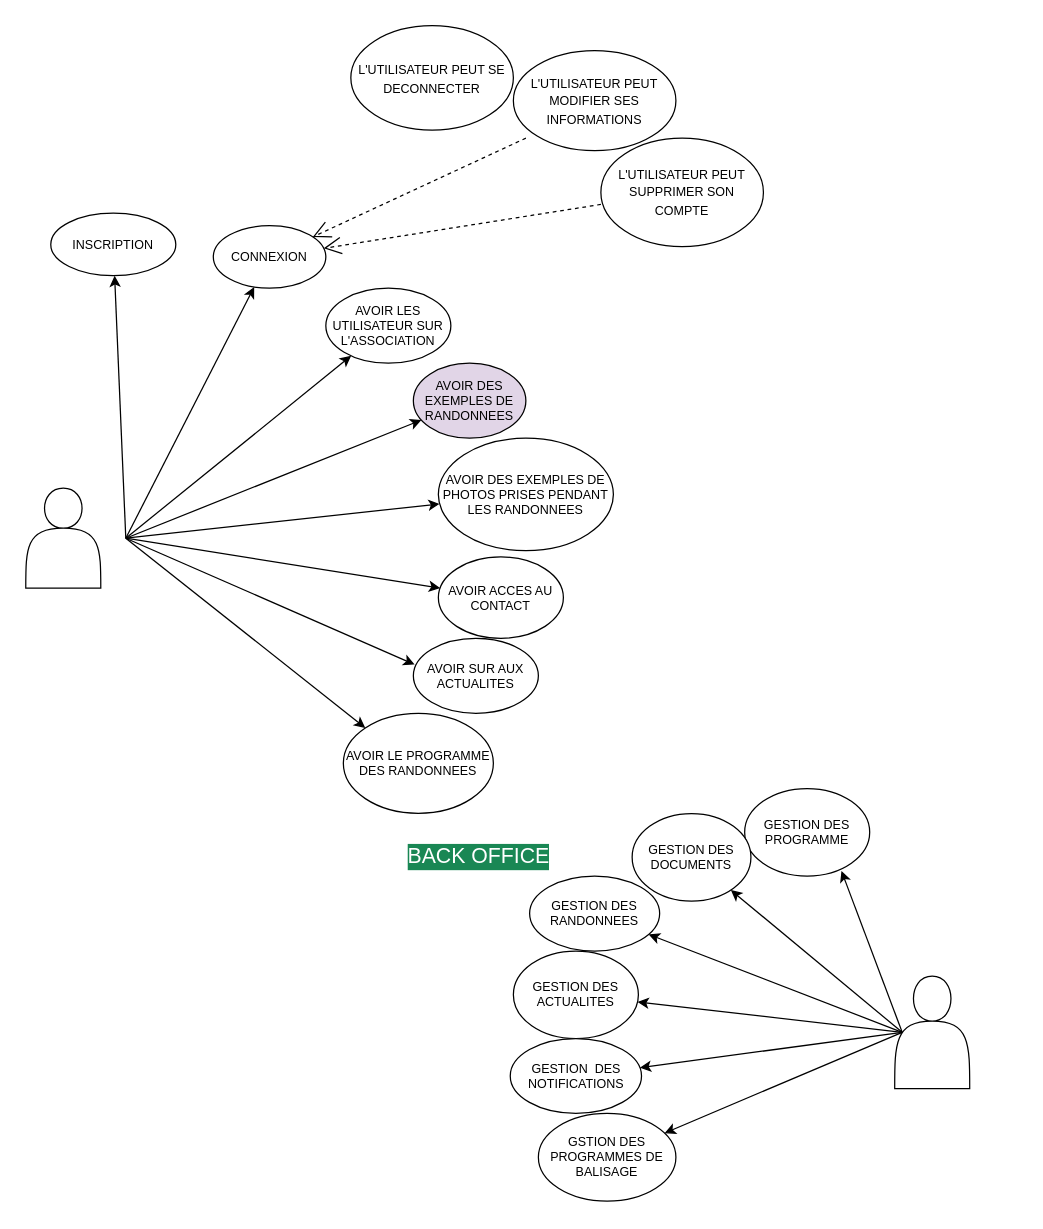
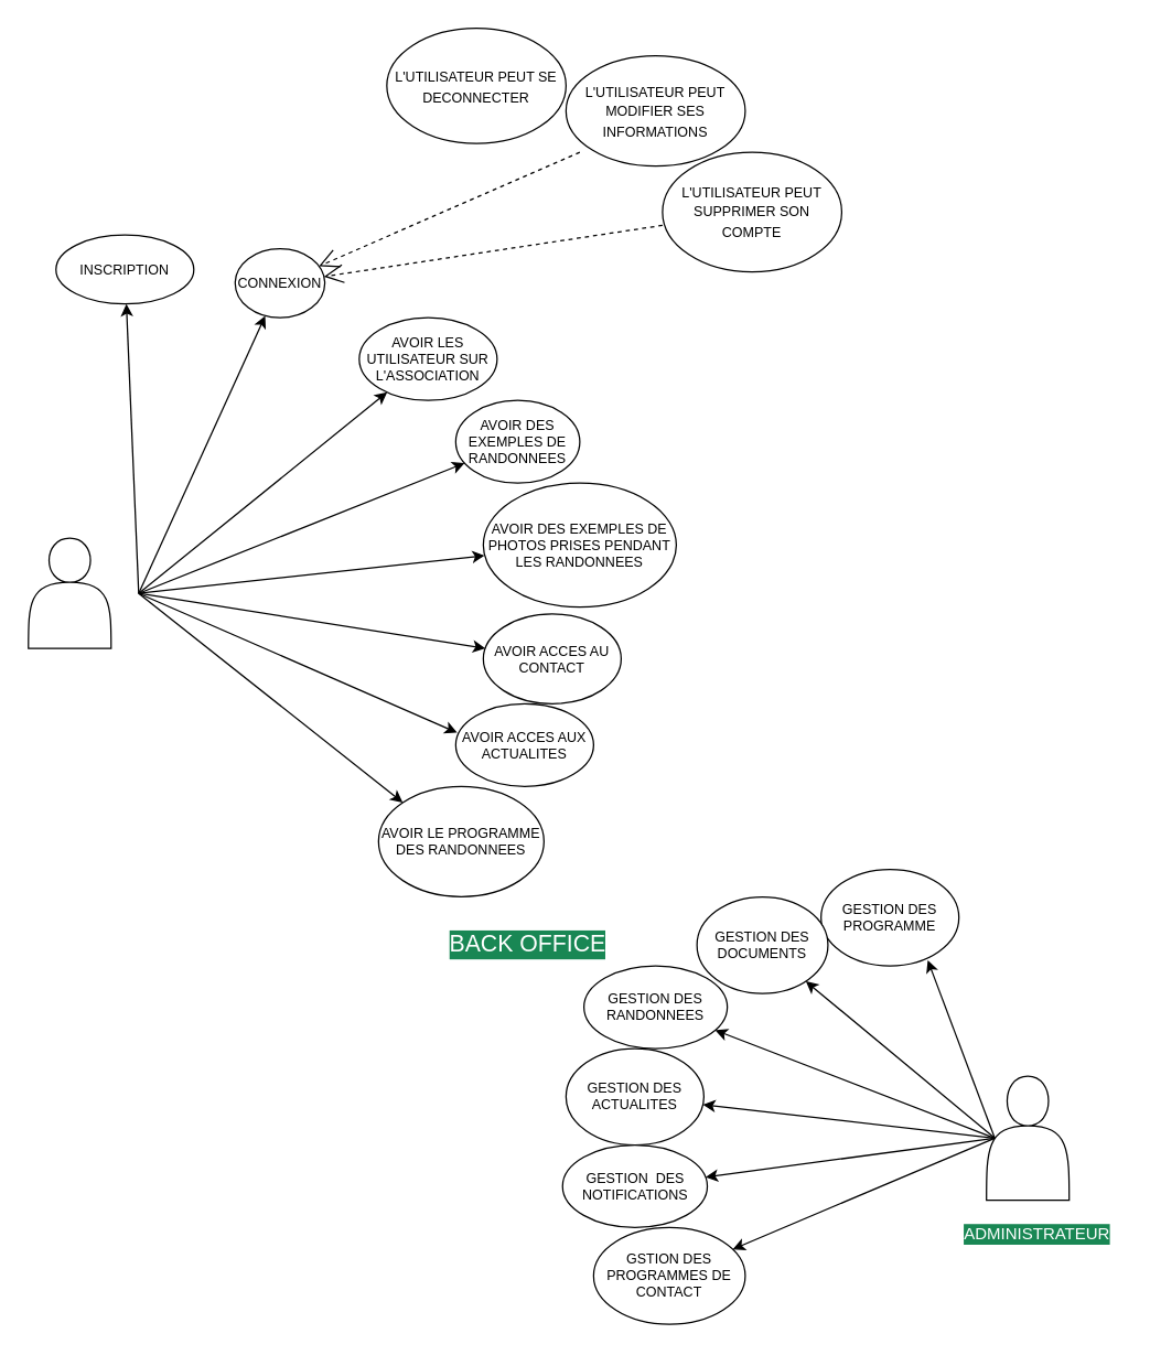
  <mxCell id="0" />
  <mxCell id="1" parent="0" />
  <mxCell id="2" value="" style="shape=actor;whiteSpace=wrap;html=1;" parent="1" vertex="1"><mxGeometry x="20" y="390" width="60" height="80" as="geometry" /></mxCell>
  <mxCell id="3" value="" style="shape=actor;whiteSpace=wrap;html=1;" parent="1" vertex="1"><mxGeometry x="715" y="780.18" width="60" height="90" as="geometry" /></mxCell>
  <mxCell id="4" value="" style="endArrow=classic;html=1;rounded=0;" parent="1" target="5" edge="1"><mxGeometry width="50" height="50" relative="1" as="geometry"><mxPoint x="100" y="430" as="sourcePoint" /><mxPoint x="240" y="310" as="targetPoint" /></mxGeometry></mxCell>
  <mxCell id="5" value="INSCRIPTION" style="ellipse;whiteSpace=wrap;html=1;fontSize=10;" parent="1" vertex="1"><mxGeometry x="40" y="170" width="100" height="50" as="geometry" /></mxCell>
  <mxCell id="6" value="" style="endArrow=classic;html=1;rounded=0;" parent="1" target="7" edge="1"><mxGeometry width="50" height="50" relative="1" as="geometry"><mxPoint x="100" y="430" as="sourcePoint" /><mxPoint x="419" y="400" as="targetPoint" /></mxGeometry></mxCell>
- <mxCell id="7" value="CONNEXION" style="ellipse;whiteSpace=wrap;html=1;fontSize=10;" parent="1" vertex="1"><mxGeometry x="170" y="180" width="90" height="50" as="geometry" /></mxCell>
+ <mxCell id="7" value="CONNEXION" style="ellipse;whiteSpace=wrap;html=1;fontSize=10;" parent="1" vertex="1"><mxGeometry x="170" y="180" width="65" height="50" as="geometry" /></mxCell>
  <mxCell id="8" value="" style="endArrow=classic;html=1;rounded=0;" parent="1" target="9" edge="1"><mxGeometry width="50" height="50" relative="1" as="geometry"><mxPoint x="100" y="430" as="sourcePoint" /><mxPoint x="380" y="390" as="targetPoint" /></mxGeometry></mxCell>
  <mxCell id="9" value="AVOIR LES UTILISATEUR SUR L'ASSOCIATION" style="ellipse;whiteSpace=wrap;html=1;fontSize=10;" parent="1" vertex="1"><mxGeometry x="260" y="230" width="100" height="60" as="geometry" /></mxCell>
  <mxCell id="10" value="" style="endArrow=classic;html=1;rounded=0;" parent="1" target="11" edge="1"><mxGeometry width="50" height="50" relative="1" as="geometry"><mxPoint x="100" y="430" as="sourcePoint" /><mxPoint x="430" y="500" as="targetPoint" /></mxGeometry></mxCell>
- <mxCell id="11" value="AVOIR DES EXEMPLES DE RANDONNEES" style="ellipse;whiteSpace=wrap;html=1;fontSize=10;fillColor=#e1d5e7;" parent="1" vertex="1"><mxGeometry x="330" y="290" width="90" height="60" as="geometry" /></mxCell>
+ <mxCell id="11" value="AVOIR DES EXEMPLES DE RANDONNEES" style="ellipse;whiteSpace=wrap;html=1;fontSize=10;" parent="1" vertex="1"><mxGeometry x="330" y="290" width="90" height="60" as="geometry" /></mxCell>
  <mxCell id="12" value="" style="endArrow=classic;html=1;rounded=0;" parent="1" target="13" edge="1"><mxGeometry width="50" height="50" relative="1" as="geometry"><mxPoint x="100" y="430" as="sourcePoint" /><mxPoint x="609" y="590" as="targetPoint" /></mxGeometry></mxCell>
  <mxCell id="13" value="AVOIR DES EXEMPLES DE PHOTOS PRISES PENDANT LES RANDONNEES" style="ellipse;whiteSpace=wrap;html=1;fontSize=10;" parent="1" vertex="1"><mxGeometry x="350" y="350" width="140" height="90" as="geometry" /></mxCell>
  <mxCell id="14" value="" style="endArrow=classic;html=1;rounded=0;" parent="1" target="15" edge="1"><mxGeometry width="50" height="50" relative="1" as="geometry"><mxPoint x="100" y="430" as="sourcePoint" /><mxPoint x="570" y="580" as="targetPoint" /></mxGeometry></mxCell>
  <mxCell id="15" value="AVOIR ACCES AU CONTACT" style="ellipse;whiteSpace=wrap;html=1;fontSize=10;" parent="1" vertex="1"><mxGeometry x="350" y="445" width="100" height="65" as="geometry" /></mxCell>
  <mxCell id="16" value="Use" style="endArrow=open;endSize=12;dashed=1;rounded=0;fontColor=none;html=1;noLabel=1;" parent="1" target="7" edge="1"><mxGeometry width="160" relative="1" as="geometry"><mxPoint x="420" y="110" as="sourcePoint" /><mxPoint x="440" y="320" as="targetPoint" /></mxGeometry></mxCell>
  <mxCell id="17" value="&lt;font style=&quot;font-size: 10px;&quot;&gt;L'UTILISATEUR PEUT MODIFIER SES INFORMATIONS&lt;/font&gt;" style="ellipse;whiteSpace=wrap;html=1;fontColor=none;" parent="1" vertex="1"><mxGeometry x="410" y="40" width="130" height="80" as="geometry" /></mxCell>
  <mxCell id="18" value="&lt;font style=&quot;font-size: 10px;&quot;&gt;L'UTILISATEUR PEUT SUPPRIMER SON COMPTE&lt;/font&gt;" style="ellipse;whiteSpace=wrap;html=1;fontColor=none;" parent="1" vertex="1"><mxGeometry x="480" y="110" width="130" height="86.77" as="geometry" /></mxCell>
  <mxCell id="19" value="&lt;font style=&quot;font-size: 10px;&quot;&gt;L'UTILISATEUR PEUT SE DECONNECTER&lt;/font&gt;" style="ellipse;whiteSpace=wrap;html=1;fontColor=none;" parent="1" vertex="1"><mxGeometry x="280" y="20" width="130" height="83.54" as="geometry" /></mxCell>
  <mxCell id="20" value="Use" style="endArrow=open;endSize=12;dashed=1;rounded=0;fontColor=none;html=1;noLabel=1;" parent="1" target="7" edge="1"><mxGeometry width="160" relative="1" as="geometry"><mxPoint x="480" y="163" as="sourcePoint" /><mxPoint x="413.635" y="266.234" as="targetPoint" /></mxGeometry></mxCell>
- <mxCell id="21" value="AVOIR SUR AUX ACTUALITES" style="ellipse;whiteSpace=wrap;html=1;fontSize=10;fontColor=none;" parent="1" vertex="1"><mxGeometry x="330" y="510" width="100" height="60" as="geometry" /></mxCell>
+ <mxCell id="21" value="AVOIR ACCES AUX ACTUALITES" style="ellipse;whiteSpace=wrap;html=1;fontSize=10;fontColor=none;" parent="1" vertex="1"><mxGeometry x="330" y="510" width="100" height="60" as="geometry" /></mxCell>
  <mxCell id="22" value="" style="endArrow=classic;html=1;rounded=0;entryX=0.01;entryY=0.35;entryDx=0;entryDy=0;entryPerimeter=0;" parent="1" target="21" edge="1"><mxGeometry width="50" height="50" relative="1" as="geometry"><mxPoint x="100" y="430" as="sourcePoint" /><mxPoint x="361.392" y="479.885" as="targetPoint" /></mxGeometry></mxCell>
  <mxCell id="23" value="AVOIR LE PROGRAMME DES RANDONNEES" style="ellipse;whiteSpace=wrap;html=1;fontSize=10;fontColor=none;" parent="1" vertex="1"><mxGeometry x="274" y="570" width="120" height="80" as="geometry" /></mxCell>
  <mxCell id="24" value="" style="endArrow=classic;html=1;rounded=0;fontSize=10;fontColor=none;entryX=0;entryY=0;entryDx=0;entryDy=0;" parent="1" target="23" edge="1"><mxGeometry width="50" height="50" relative="1" as="geometry"><mxPoint x="100" y="430" as="sourcePoint" /><mxPoint x="380" y="450" as="targetPoint" /></mxGeometry></mxCell>
+ <mxCell id="25" value="ADMINISTRATEUR" style="text;html=1;strokeColor=none;fillColor=none;align=center;verticalAlign=middle;whiteSpace=wrap;rounded=0;labelBackgroundColor=#198754;fontSize=12;fontColor=#FFFFFF;" parent="1" vertex="1"><mxGeometry x="692" y="880" width="120" height="30" as="geometry" /></mxCell>
  <mxCell id="26" value="" style="endArrow=classic;html=1;rounded=0;fontSize=12;fontColor=#FFFFFF;entryX=0.774;entryY=0.942;entryDx=0;entryDy=0;entryPerimeter=0;exitX=0.1;exitY=0.5;exitDx=0;exitDy=0;exitPerimeter=0;" parent="1" source="3" target="31" edge="1"><mxGeometry width="50" height="50" relative="1" as="geometry"><mxPoint x="715" y="800.18" as="sourcePoint" /><mxPoint x="505" y="700.18" as="targetPoint" /></mxGeometry></mxCell>
  <mxCell id="27" value="" style="endArrow=classic;html=1;rounded=0;fontSize=12;fontColor=#FFFFFF;exitX=0.1;exitY=0.5;exitDx=0;exitDy=0;exitPerimeter=0;" parent="1" source="3" target="33" edge="1"><mxGeometry width="50" height="50" relative="1" as="geometry"><mxPoint x="665" y="825.18" as="sourcePoint" /><mxPoint x="455" y="810.18" as="targetPoint" /></mxGeometry></mxCell>
  <mxCell id="28" value="" style="endArrow=classic;html=1;rounded=0;fontSize=12;fontColor=#FFFFFF;exitX=0.1;exitY=0.5;exitDx=0;exitDy=0;exitPerimeter=0;" parent="1" source="3" target="32" edge="1"><mxGeometry width="50" height="50" relative="1" as="geometry"><mxPoint x="675" y="800.18" as="sourcePoint" /><mxPoint x="465" y="760.18" as="targetPoint" /></mxGeometry></mxCell>
  <mxCell id="29" value="" style="endArrow=classic;html=1;rounded=0;fontSize=12;fontColor=#FFFFFF;exitX=0.1;exitY=0.5;exitDx=0;exitDy=0;exitPerimeter=0;" parent="1" source="3" target="34" edge="1"><mxGeometry width="50" height="50" relative="1" as="geometry"><mxPoint x="685" y="860.18" as="sourcePoint" /><mxPoint x="445" y="870.18" as="targetPoint" /></mxGeometry></mxCell>
  <mxCell id="30" value="&lt;font style=&quot;font-size: 17px;&quot;&gt;BACK OFFICE&lt;/font&gt;" style="text;html=1;strokeColor=none;fillColor=none;align=center;verticalAlign=middle;whiteSpace=wrap;rounded=0;labelBackgroundColor=#198754;fontSize=12;fontColor=#FFFFFF;" parent="1" vertex="1"><mxGeometry x="300" y="660" width="165" height="50" as="geometry" /></mxCell>
  <mxCell id="31" value="&lt;span style=&quot;font-size: 10px;&quot;&gt;&lt;font color=&quot;#000000&quot; style=&quot;font-size: 10px;&quot;&gt;GESTION DES PROGRAMME&lt;/font&gt;&lt;/span&gt;" style="ellipse;whiteSpace=wrap;html=1;labelBackgroundColor=none;fontSize=10;fontColor=#FFFFFF;" parent="1" vertex="1"><mxGeometry x="595" y="630.18" width="100" height="70" as="geometry" /></mxCell>
  <mxCell id="32" value="GESTION DES DOCUMENTS" style="ellipse;whiteSpace=wrap;html=1;labelBackgroundColor=none;fontSize=10;fontColor=#000000;" parent="1" vertex="1"><mxGeometry x="505" y="650.18" width="95" height="70" as="geometry" /></mxCell>
  <mxCell id="33" value="GESTION DES RANDONNEES" style="ellipse;whiteSpace=wrap;html=1;labelBackgroundColor=none;fontSize=10;fontColor=#000000;" parent="1" vertex="1"><mxGeometry x="423" y="700.18" width="104" height="60" as="geometry" /></mxCell>
  <mxCell id="34" value="GESTION DES ACTUALITES" style="ellipse;whiteSpace=wrap;html=1;labelBackgroundColor=none;fontSize=10;fontColor=#000000;" parent="1" vertex="1"><mxGeometry x="410" y="760.18" width="100" height="70" as="geometry" /></mxCell>
  <mxCell id="35" value="" style="endArrow=classic;html=1;rounded=0;fontSize=17;fontColor=#000000;exitX=0.1;exitY=0.5;exitDx=0;exitDy=0;exitPerimeter=0;" parent="1" source="3" edge="1"><mxGeometry width="50" height="50" relative="1" as="geometry"><mxPoint x="345" y="890.18" as="sourcePoint" /><mxPoint x="511.219" y="853.523" as="targetPoint" /></mxGeometry></mxCell>
  <mxCell id="36" value="&lt;font style=&quot;font-size: 10px;&quot;&gt;GESTION&amp;nbsp; DES NOTIFICATIONS&lt;/font&gt;" style="ellipse;whiteSpace=wrap;html=1;labelBackgroundColor=none;fontSize=10;fontColor=#000000;" parent="1" vertex="1"><mxGeometry x="407.5" y="830.18" width="105" height="59.82" as="geometry" /></mxCell>
  <mxCell id="37" value="" style="endArrow=classic;html=1;rounded=0;fontSize=10;fontColor=#000000;exitX=0.1;exitY=0.5;exitDx=0;exitDy=0;exitPerimeter=0;" parent="1" source="3" target="38" edge="1"><mxGeometry width="50" height="50" relative="1" as="geometry"><mxPoint x="345" y="840.18" as="sourcePoint" /><mxPoint x="525" y="890.18" as="targetPoint" /></mxGeometry></mxCell>
- <mxCell id="38" value="GSTION DES PROGRAMMES DE BALISAGE" style="ellipse;whiteSpace=wrap;html=1;labelBackgroundColor=none;fontSize=10;fontColor=#000000;" parent="1" vertex="1"><mxGeometry x="430" y="890" width="110" height="70.18" as="geometry" /></mxCell>
+ <mxCell id="38" value="GSTION DES PROGRAMMES DE CONTACT" style="ellipse;whiteSpace=wrap;html=1;labelBackgroundColor=none;fontSize=10;fontColor=#000000;" parent="1" vertex="1"><mxGeometry x="430" y="890" width="110" height="70.18" as="geometry" /></mxCell>
